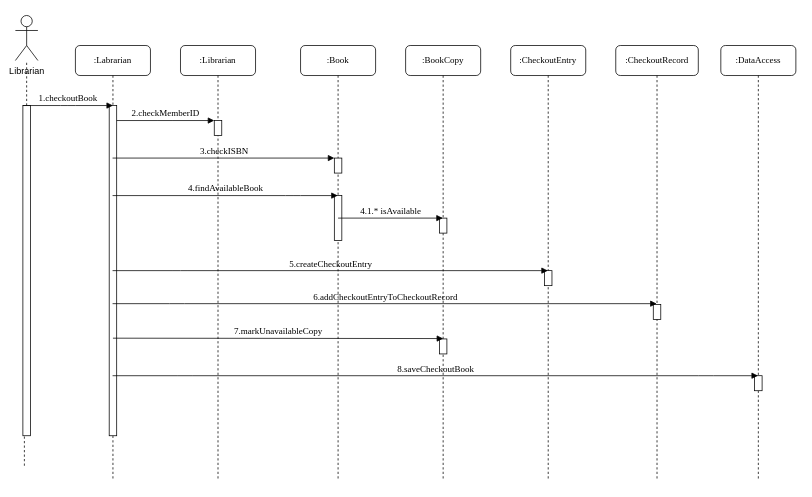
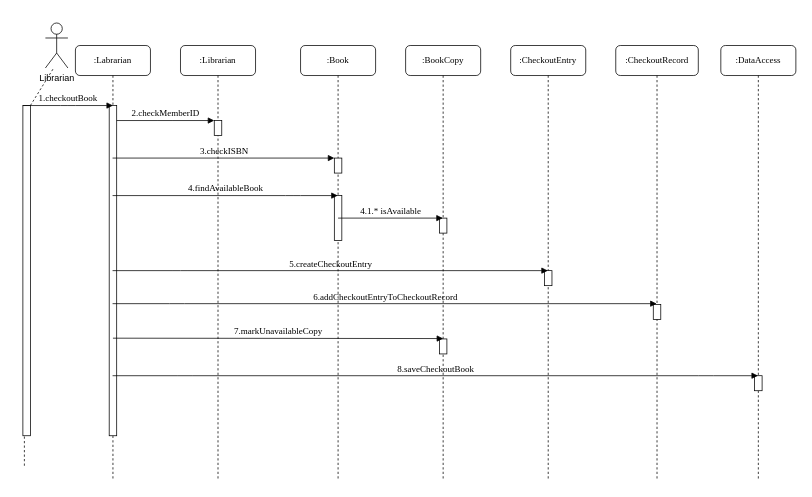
  <mxCell id="0" />
  <mxCell id="1" parent="0" />
  <mxCell id="2" value=":Librarian" style="shape=umlLifeline;perimeter=lifelinePerimeter;whiteSpace=wrap;html=1;container=1;collapsible=0;recursiveResize=0;outlineConnect=0;rounded=1;shadow=0;comic=0;labelBackgroundColor=none;strokeWidth=1;fontFamily=Verdana;fontSize=12;align=center;" parent="1" vertex="1"><mxGeometry x="240" y="60" width="100" height="580" as="geometry" /></mxCell>
  <mxCell id="3" value="" style="html=1;points=[];perimeter=orthogonalPerimeter;rounded=0;shadow=0;comic=0;labelBackgroundColor=none;strokeWidth=1;fontFamily=Verdana;fontSize=12;align=center;" parent="2" vertex="1"><mxGeometry x="45" y="100" width="10" height="20" as="geometry" /></mxCell>
  <mxCell id="4" value=":Book" style="shape=umlLifeline;perimeter=lifelinePerimeter;whiteSpace=wrap;html=1;container=1;collapsible=0;recursiveResize=0;outlineConnect=0;rounded=1;shadow=0;comic=0;labelBackgroundColor=none;strokeWidth=1;fontFamily=Verdana;fontSize=12;align=center;" parent="1" vertex="1"><mxGeometry x="400" y="60" width="100" height="580" as="geometry" /></mxCell>
  <mxCell id="5" value="" style="html=1;points=[];perimeter=orthogonalPerimeter;rounded=0;shadow=0;comic=0;labelBackgroundColor=none;strokeWidth=1;fontFamily=Verdana;fontSize=12;align=center;" parent="4" vertex="1"><mxGeometry x="45" y="150" width="10" height="20" as="geometry" /></mxCell>
  <mxCell id="6" value="" style="html=1;points=[];perimeter=orthogonalPerimeter;rounded=0;shadow=0;comic=0;labelBackgroundColor=none;strokeWidth=1;fontFamily=Verdana;fontSize=12;align=center;" parent="4" vertex="1"><mxGeometry x="45" y="200" width="10" height="60" as="geometry" /></mxCell>
  <mxCell id="7" value=":BookCopy" style="shape=umlLifeline;perimeter=lifelinePerimeter;whiteSpace=wrap;html=1;container=1;collapsible=0;recursiveResize=0;outlineConnect=0;rounded=1;shadow=0;comic=0;labelBackgroundColor=none;strokeWidth=1;fontFamily=Verdana;fontSize=12;align=center;" parent="1" vertex="1"><mxGeometry x="540" y="60" width="100" height="580" as="geometry" /></mxCell>
  <mxCell id="8" value="" style="html=1;points=[];perimeter=orthogonalPerimeter;rounded=0;shadow=0;comic=0;labelBackgroundColor=none;strokeWidth=1;fontFamily=Verdana;fontSize=12;align=center;" parent="7" vertex="1"><mxGeometry x="45" y="230" width="10" height="20" as="geometry" /></mxCell>
  <mxCell id="9" value="" style="html=1;points=[];perimeter=orthogonalPerimeter;rounded=0;shadow=0;comic=0;labelBackgroundColor=none;strokeWidth=1;fontFamily=Verdana;fontSize=12;align=center;" parent="7" vertex="1"><mxGeometry x="45" y="391" width="10" height="20" as="geometry" /></mxCell>
  <mxCell id="10" value=":CheckoutEntry" style="shape=umlLifeline;perimeter=lifelinePerimeter;whiteSpace=wrap;html=1;container=1;collapsible=0;recursiveResize=0;outlineConnect=0;rounded=1;shadow=0;comic=0;labelBackgroundColor=none;strokeWidth=1;fontFamily=Verdana;fontSize=12;align=center;" parent="1" vertex="1"><mxGeometry x="680" y="60" width="100" height="580" as="geometry" /></mxCell>
  <mxCell id="11" value="" style="html=1;points=[];perimeter=orthogonalPerimeter;rounded=0;shadow=0;comic=0;labelBackgroundColor=none;strokeWidth=1;fontFamily=Verdana;fontSize=12;align=center;" parent="10" vertex="1"><mxGeometry x="45" y="300" width="10" height="20" as="geometry" /></mxCell>
  <mxCell id="12" value=":CheckoutRecord" style="shape=umlLifeline;perimeter=lifelinePerimeter;whiteSpace=wrap;html=1;container=1;collapsible=0;recursiveResize=0;outlineConnect=0;rounded=1;shadow=0;comic=0;labelBackgroundColor=none;strokeWidth=1;fontFamily=Verdana;fontSize=12;align=center;" parent="1" vertex="1"><mxGeometry x="820" y="60" width="110" height="580" as="geometry" /></mxCell>
  <mxCell id="13" value="" style="html=1;points=[];perimeter=orthogonalPerimeter;rounded=0;shadow=0;comic=0;labelBackgroundColor=none;strokeWidth=1;fontFamily=Verdana;fontSize=12;align=center;" parent="12" vertex="1"><mxGeometry x="50" y="345" width="10" height="20" as="geometry" /></mxCell>
  <mxCell id="14" value=":DataAccess" style="shape=umlLifeline;perimeter=lifelinePerimeter;whiteSpace=wrap;html=1;container=1;collapsible=0;recursiveResize=0;outlineConnect=0;rounded=1;shadow=0;comic=0;labelBackgroundColor=none;strokeWidth=1;fontFamily=Verdana;fontSize=12;align=center;" parent="1" vertex="1"><mxGeometry x="960" y="60" width="100" height="580" as="geometry" /></mxCell>
  <mxCell id="15" value="" style="html=1;points=[];perimeter=orthogonalPerimeter;rounded=0;shadow=0;comic=0;labelBackgroundColor=none;strokeColor=#000000;strokeWidth=1;fillColor=#FFFFFF;fontFamily=Verdana;fontSize=12;fontColor=#000000;align=center;" parent="14" vertex="1"><mxGeometry x="45" y="440" width="10" height="20" as="geometry" /></mxCell>
  <mxCell id="16" value=":Labrarian" style="shape=umlLifeline;perimeter=lifelinePerimeter;whiteSpace=wrap;html=1;container=1;collapsible=0;recursiveResize=0;outlineConnect=0;rounded=1;shadow=0;comic=0;labelBackgroundColor=none;strokeWidth=1;fontFamily=Verdana;fontSize=12;align=center;" parent="1" vertex="1"><mxGeometry x="100" y="60" width="100" height="580" as="geometry" /></mxCell>
  <mxCell id="17" value="" style="html=1;points=[];perimeter=orthogonalPerimeter;rounded=0;shadow=0;comic=0;labelBackgroundColor=none;strokeWidth=1;fontFamily=Verdana;fontSize=12;align=center;" parent="16" vertex="1"><mxGeometry x="45" y="80" width="10" height="440" as="geometry" /></mxCell>
  <mxCell id="18" value="4.findAvailableBook" style="html=1;verticalAlign=bottom;endArrow=block;labelBackgroundColor=none;fontFamily=Verdana;fontSize=12;edgeStyle=elbowEdgeStyle;elbow=vertical;" parent="1" source="16" target="4" edge="1"><mxGeometry relative="1" as="geometry"><mxPoint x="510" y="200" as="sourcePoint" /><Array as="points"><mxPoint x="390" y="260" /><mxPoint x="410" y="280" /><mxPoint x="520" y="260" /><mxPoint x="550" y="250" /><mxPoint x="460" y="200" /></Array><mxPoint x="450" y="270" as="targetPoint" /></mxGeometry></mxCell>
  <mxCell id="19" value="5.createCheckoutEntry" style="html=1;verticalAlign=bottom;endArrow=block;labelBackgroundColor=none;fontFamily=Verdana;fontSize=12;" parent="1" source="16" target="10" edge="1"><mxGeometry relative="1" as="geometry"><mxPoint x="210" y="380" as="sourcePoint" /><Array as="points"><mxPoint x="240" y="360" /></Array></mxGeometry></mxCell>
  <mxCell id="20" value="2.checkMemberID" style="html=1;verticalAlign=bottom;endArrow=block;entryX=0;entryY=0;labelBackgroundColor=none;fontFamily=Verdana;fontSize=12;edgeStyle=elbowEdgeStyle;elbow=vertical;" parent="1" source="17" target="3" edge="1"><mxGeometry relative="1" as="geometry"><mxPoint x="220" y="170" as="sourcePoint" /></mxGeometry></mxCell>
  <mxCell id="21" value="3.checkISBN" style="html=1;verticalAlign=bottom;endArrow=block;entryX=0;entryY=0;labelBackgroundColor=none;fontFamily=Verdana;fontSize=12;edgeStyle=elbowEdgeStyle;elbow=vertical;" parent="1" source="16" edge="1"><mxGeometry relative="1" as="geometry"><mxPoint x="190" y="210" as="sourcePoint" /><mxPoint x="445" y="210" as="targetPoint" /></mxGeometry></mxCell>
- <mxCell id="22" value="Librarian" style="shape=umlActor;verticalLabelPosition=bottom;labelBackgroundColor=#ffffff;verticalAlign=top;html=1;" parent="1" vertex="1"><mxGeometry x="20" y="20" width="30" height="60" as="geometry" /></mxCell>
+ <mxCell id="22" value="Librarian" style="shape=umlActor;verticalLabelPosition=bottom;labelBackgroundColor=#ffffff;verticalAlign=top;html=1;" parent="1" vertex="1"><mxGeometry x="60" y="30" width="30" height="60" as="geometry" /></mxCell>
  <mxCell id="23" value="" style="endArrow=none;dashed=1;html=1;" parent="1" source="24" target="22" edge="1"><mxGeometry width="50" height="50" relative="1" as="geometry"><mxPoint x="32" y="620" as="sourcePoint" /><mxPoint x="70" y="160" as="targetPoint" /></mxGeometry></mxCell>
  <mxCell id="24" value="" style="html=1;points=[];perimeter=orthogonalPerimeter;rounded=0;shadow=0;comic=0;labelBackgroundColor=none;strokeWidth=1;fontFamily=Verdana;fontSize=12;align=center;" parent="1" vertex="1"><mxGeometry x="30" y="140" width="10" height="440" as="geometry" /></mxCell>
  <mxCell id="25" value="" style="endArrow=none;dashed=1;html=1;" parent="1" target="24" edge="1"><mxGeometry width="50" height="50" relative="1" as="geometry"><mxPoint x="32" y="620" as="sourcePoint" /><mxPoint x="34.836" y="100" as="targetPoint" /></mxGeometry></mxCell>
  <mxCell id="26" value="1.checkoutBook" style="html=1;verticalAlign=bottom;endArrow=block;entryX=0;entryY=0;labelBackgroundColor=none;fontFamily=Verdana;fontSize=12;edgeStyle=elbowEdgeStyle;elbow=vertical;" parent="1" edge="1"><mxGeometry relative="1" as="geometry"><mxPoint x="30" y="140" as="sourcePoint" /><mxPoint x="150" y="140" as="targetPoint" /></mxGeometry></mxCell>
  <mxCell id="27" value="4.1.* isAvailable" style="html=1;verticalAlign=bottom;endArrow=block;labelBackgroundColor=none;fontFamily=Verdana;fontSize=12;edgeStyle=elbowEdgeStyle;elbow=vertical;" parent="1" target="7" edge="1"><mxGeometry relative="1" as="geometry"><mxPoint x="450" y="290" as="sourcePoint" /><Array as="points"><mxPoint x="580" y="290" /><mxPoint x="490.5" y="310" /><mxPoint x="510.5" y="330" /><mxPoint x="620.5" y="310" /><mxPoint x="650.5" y="300" /><mxPoint x="560.5" y="250" /></Array><mxPoint x="550" y="310" as="targetPoint" /></mxGeometry></mxCell>
  <mxCell id="28" value="6.addCheckoutEntryToCheckoutRecord" style="html=1;verticalAlign=bottom;endArrow=block;labelBackgroundColor=none;fontFamily=Verdana;fontSize=12;" parent="1" source="16" target="12" edge="1"><mxGeometry relative="1" as="geometry"><mxPoint x="236" y="460" as="sourcePoint" /><mxPoint x="725" y="404" as="targetPoint" /><Array as="points"><mxPoint x="235.5" y="404" /></Array></mxGeometry></mxCell>
  <mxCell id="29" value="7.markUnavailableCopy" style="html=1;verticalAlign=bottom;endArrow=block;labelBackgroundColor=none;fontFamily=Verdana;fontSize=12;strokeWidth=1;" parent="1" edge="1"><mxGeometry relative="1" as="geometry"><mxPoint x="150" y="450" as="sourcePoint" /><mxPoint x="590" y="450.5" as="targetPoint" /><Array as="points" /></mxGeometry></mxCell>
  <mxCell id="30" value="8.saveCheckoutBook" style="html=1;verticalAlign=bottom;endArrow=block;labelBackgroundColor=none;fontFamily=Verdana;fontSize=12;" parent="1" source="16" target="14" edge="1"><mxGeometry relative="1" as="geometry"><mxPoint x="200" y="490" as="sourcePoint" /><mxPoint x="884.5" y="500" as="targetPoint" /><Array as="points"><mxPoint x="245.5" y="500" /><mxPoint x="940" y="500" /></Array></mxGeometry></mxCell>
